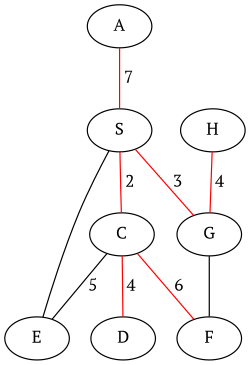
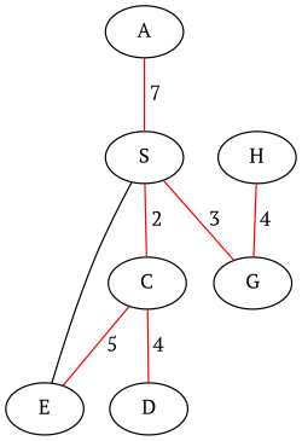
  graph {
    fontname="PT Serif"
    node [fontname="PT Serif"]
    edge [color=red fontname="PT Serif"]
    A
    S
    C
    G
    E
-   F
    D
    H
    A -- S [label=" 7 "]
    S -- C [label=" 2 "]
    S -- G [label=" 3 "]
    S -- E [color=""]
-   C -- E [color=black label=" 5 "]
-   C -- F [label=" 6 "]
+   C -- E [label=" 5 "]
    C -- D [label=" 4 "]
-   G -- F [color=""]
    H -- G [label=" 4 "]
  }
